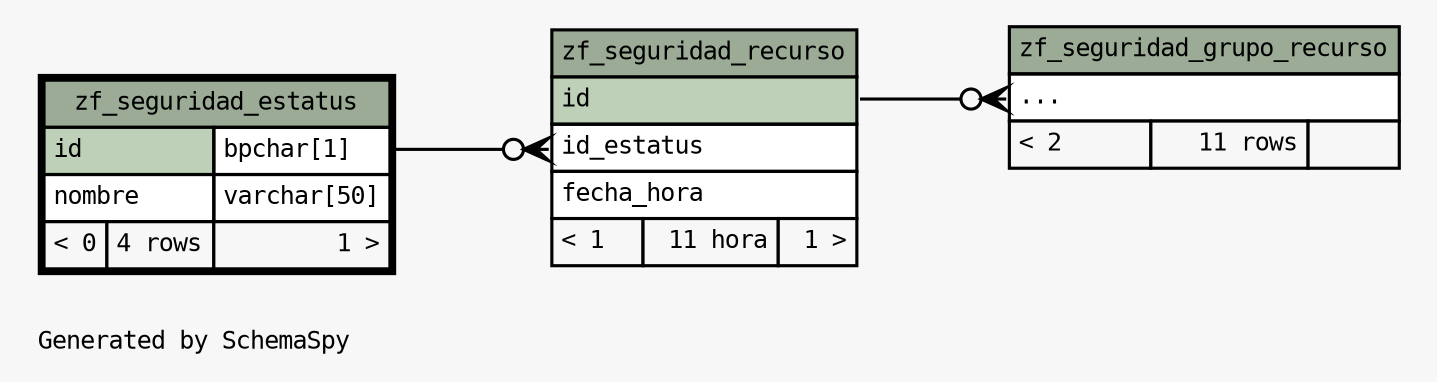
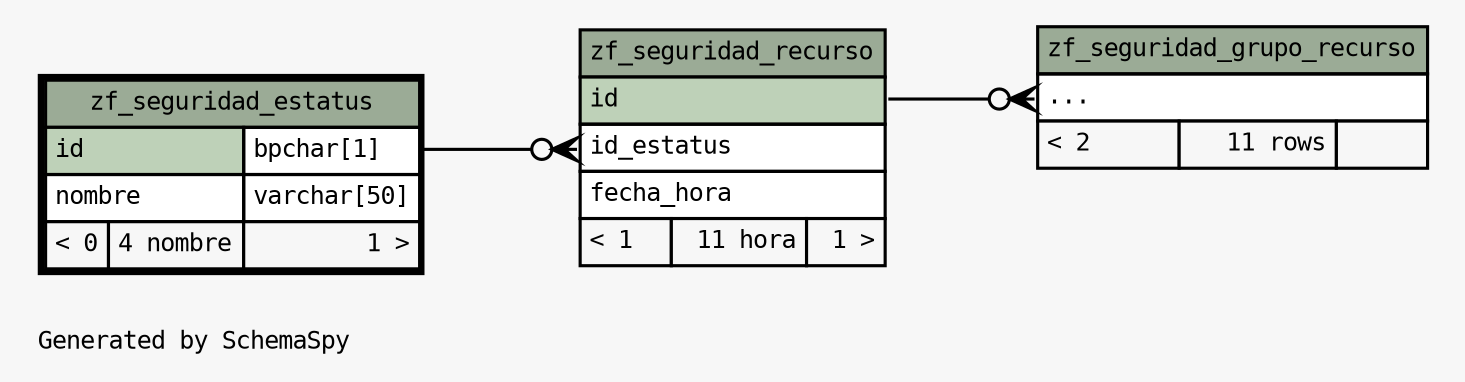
  digraph {
    bgcolor="#f7f7f7"
    fontname=monospace
    fontsize=8
    label="\nGenerated by SchemaSpy"
    labeljust=l
    nodesep=0.18
    rankdir=RL
    ranksep=0.46
    node [fontname=monospace fontsize=8 shape=plaintext]
    edge [arrowhead=none arrowsize=0.8 arrowtail=crowodot dir=back]
    n1 [label=<     <TABLE BORDER="0" CELLBORDER="1" CELLSPACING="0" BGCOLOR="#ffffff">       <TR><TD COLSPAN="3" BGCOLOR="#9bab96" ALIGN="CENTER">zf_seguridad_grupo_recurso</TD></TR>       <TR><TD PORT="elipses" COLSPAN="3" ALIGN="LEFT">...</TD></TR>       <TR><TD ALIGN="LEFT" BGCOLOR="#f7f7f7">&lt; 2</TD><TD ALIGN="RIGHT" BGCOLOR="#f7f7f7">11 rows</TD><TD ALIGN="RIGHT" BGCOLOR="#f7f7f7">  </TD></TR>     </TABLE>>]
    n2 [label=<     <TABLE BORDER="0" CELLBORDER="1" CELLSPACING="0" BGCOLOR="#ffffff">       <TR><TD COLSPAN="3" BGCOLOR="#9bab96" ALIGN="CENTER">zf_seguridad_recurso</TD></TR>       <TR><TD PORT="id" COLSPAN="3" BGCOLOR="#bed1b8" ALIGN="LEFT">id</TD></TR>       <TR><TD PORT="id_estatus" COLSPAN="3" ALIGN="LEFT">id_estatus</TD></TR>       <TR><TD PORT="fecha_hora" COLSPAN="3" ALIGN="LEFT">fecha_hora</TD></TR>       <TR><TD ALIGN="LEFT" BGCOLOR="#f7f7f7">&lt; 1</TD><TD ALIGN="RIGHT" BGCOLOR="#f7f7f7">11 hora</TD><TD ALIGN="RIGHT" BGCOLOR="#f7f7f7">1 &gt;</TD></TR>     </TABLE>>]
-   n3 [label=<     <TABLE BORDER="2" CELLBORDER="1" CELLSPACING="0" BGCOLOR="#ffffff">       <TR><TD COLSPAN="3" BGCOLOR="#9bab96" ALIGN="CENTER">zf_seguridad_estatus</TD></TR>       <TR><TD PORT="id" COLSPAN="2" BGCOLOR="#bed1b8" ALIGN="LEFT">id</TD><TD PORT="id.type" ALIGN="LEFT">bpchar[1]</TD></TR>       <TR><TD PORT="nombre" COLSPAN="2" ALIGN="LEFT">nombre</TD><TD PORT="nombre.type" ALIGN="LEFT">varchar[50]</TD></TR>       <TR><TD ALIGN="LEFT" BGCOLOR="#f7f7f7">&lt; 0</TD><TD ALIGN="RIGHT" BGCOLOR="#f7f7f7">4 rows</TD><TD ALIGN="RIGHT" BGCOLOR="#f7f7f7">1 &gt;</TD></TR>     </TABLE>>]
+   n3 [label=<     <TABLE BORDER="2" CELLBORDER="1" CELLSPACING="0" BGCOLOR="#ffffff">       <TR><TD COLSPAN="3" BGCOLOR="#9bab96" ALIGN="CENTER">zf_seguridad_estatus</TD></TR>       <TR><TD PORT="id" COLSPAN="2" BGCOLOR="#bed1b8" ALIGN="LEFT">id</TD><TD PORT="id.type" ALIGN="LEFT">bpchar[1]</TD></TR>       <TR><TD PORT="nombre" COLSPAN="2" ALIGN="LEFT">nombre</TD><TD PORT="nombre.type" ALIGN="LEFT">varchar[50]</TD></TR>       <TR><TD ALIGN="LEFT" BGCOLOR="#f7f7f7">&lt; 0</TD><TD ALIGN="RIGHT" BGCOLOR="#f7f7f7">4 nombre</TD><TD ALIGN="RIGHT" BGCOLOR="#f7f7f7">1 &gt;</TD></TR>     </TABLE>>]
    n1 -> n2 [headport="id:e" tailport="elipses:w"]
    n2 -> n3 [headport="id.type:e" tailport="id_estatus:w"]
  }
